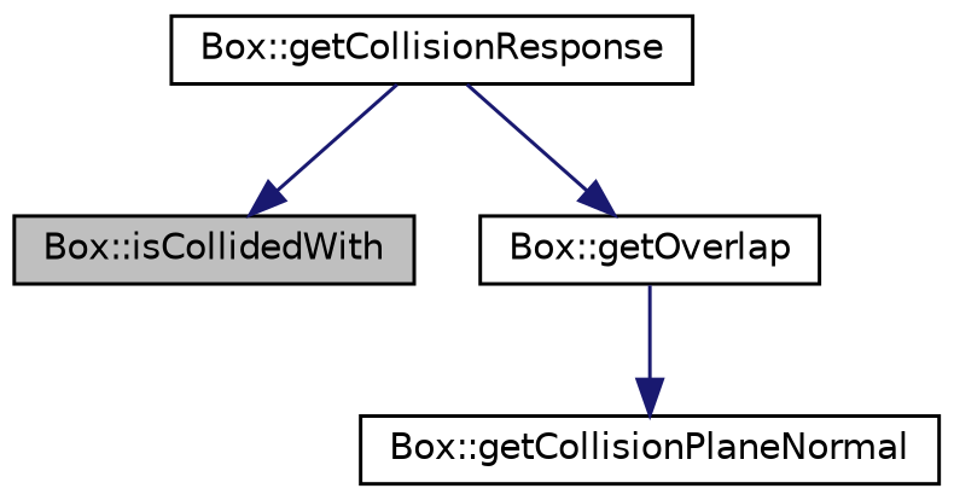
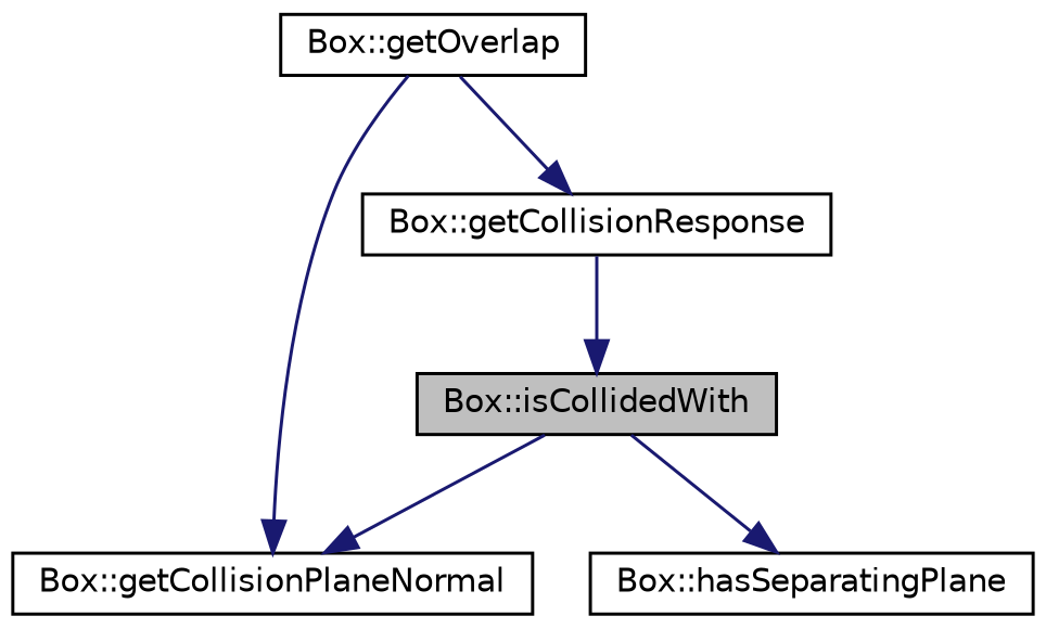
  digraph {
    rankdir=TB
    node [color=black fillcolor=white fontname=Helvetica fontsize=10 shape=record style=filled]
    edge [color=midnightblue fontname=Helvetica fontsize=10 labelfontname=Helvetica labelfontsize=10 style=solid]
    n1 [fillcolor=grey75 fontcolor=black height=0.2 label="Box::isCollidedWith" width=0.4]
    n2 [height=0.2 label="Box::getCollisionPlaneNormal" width=0.4]
+   n3 [height=0.2 label="Box::hasSeparatingPlane" width=0.4]
    n4 [height=0.2 label="Box::getCollisionResponse" width=0.4]
    n5 [height=0.2 label="Box::getOverlap" width=0.4]
+   n1 -> n2
+   n1 -> n3
    n4 -> n1
-   n4 -> n5
+   n5 -> n4
    n5 -> n2
  }
